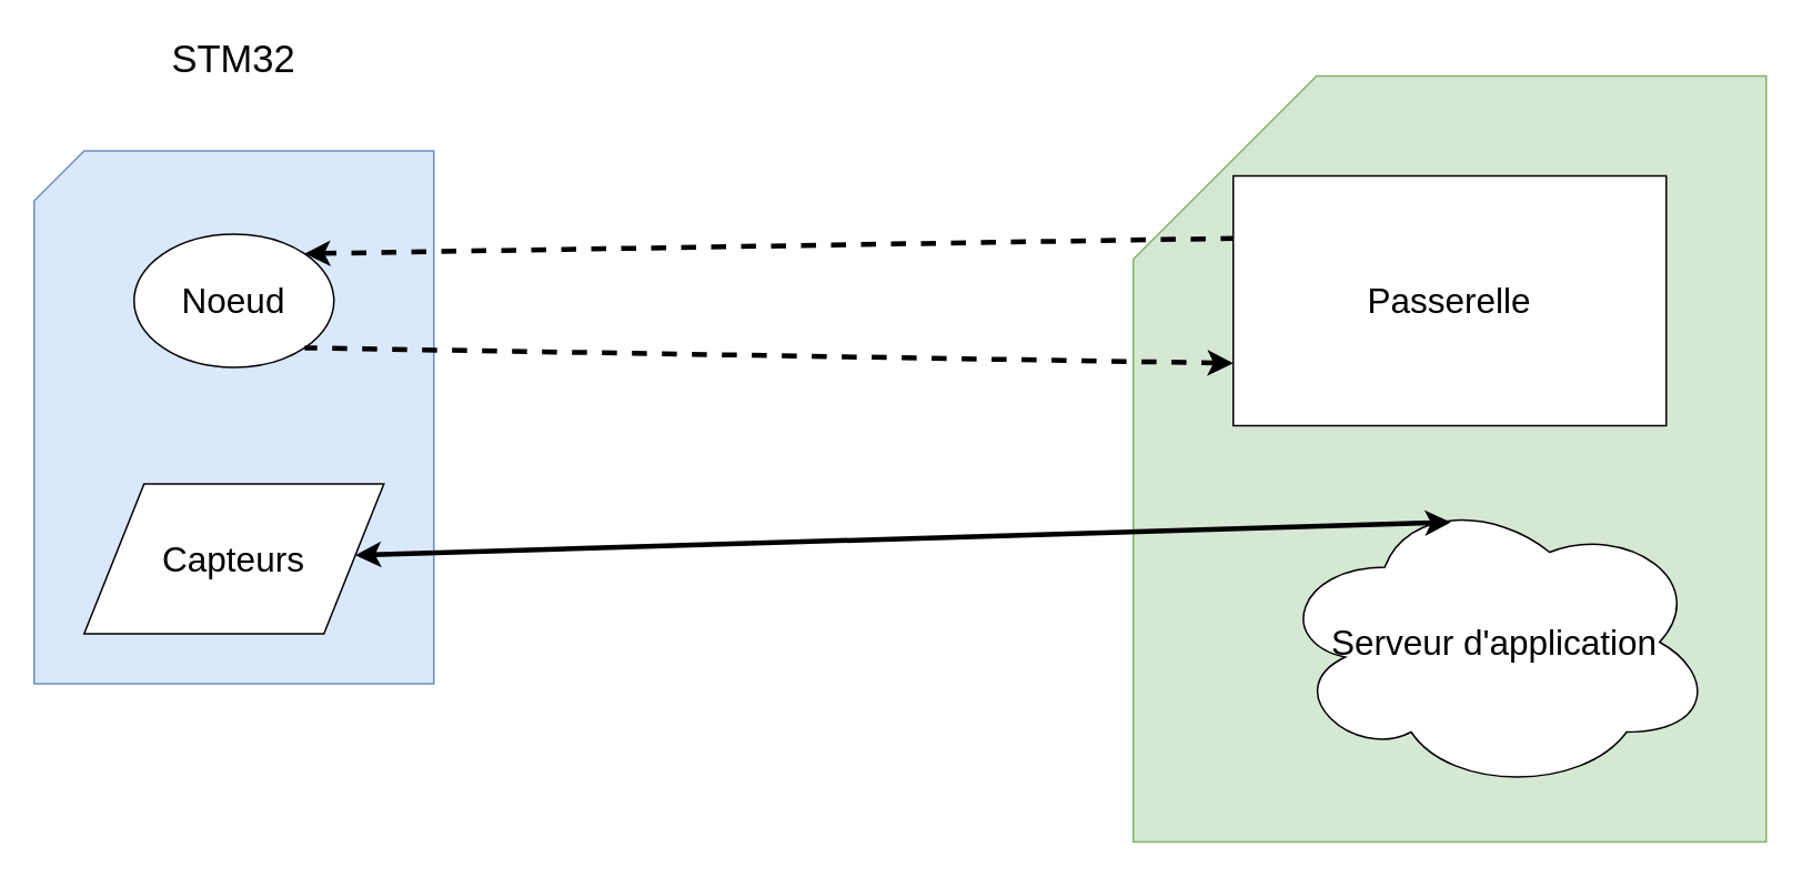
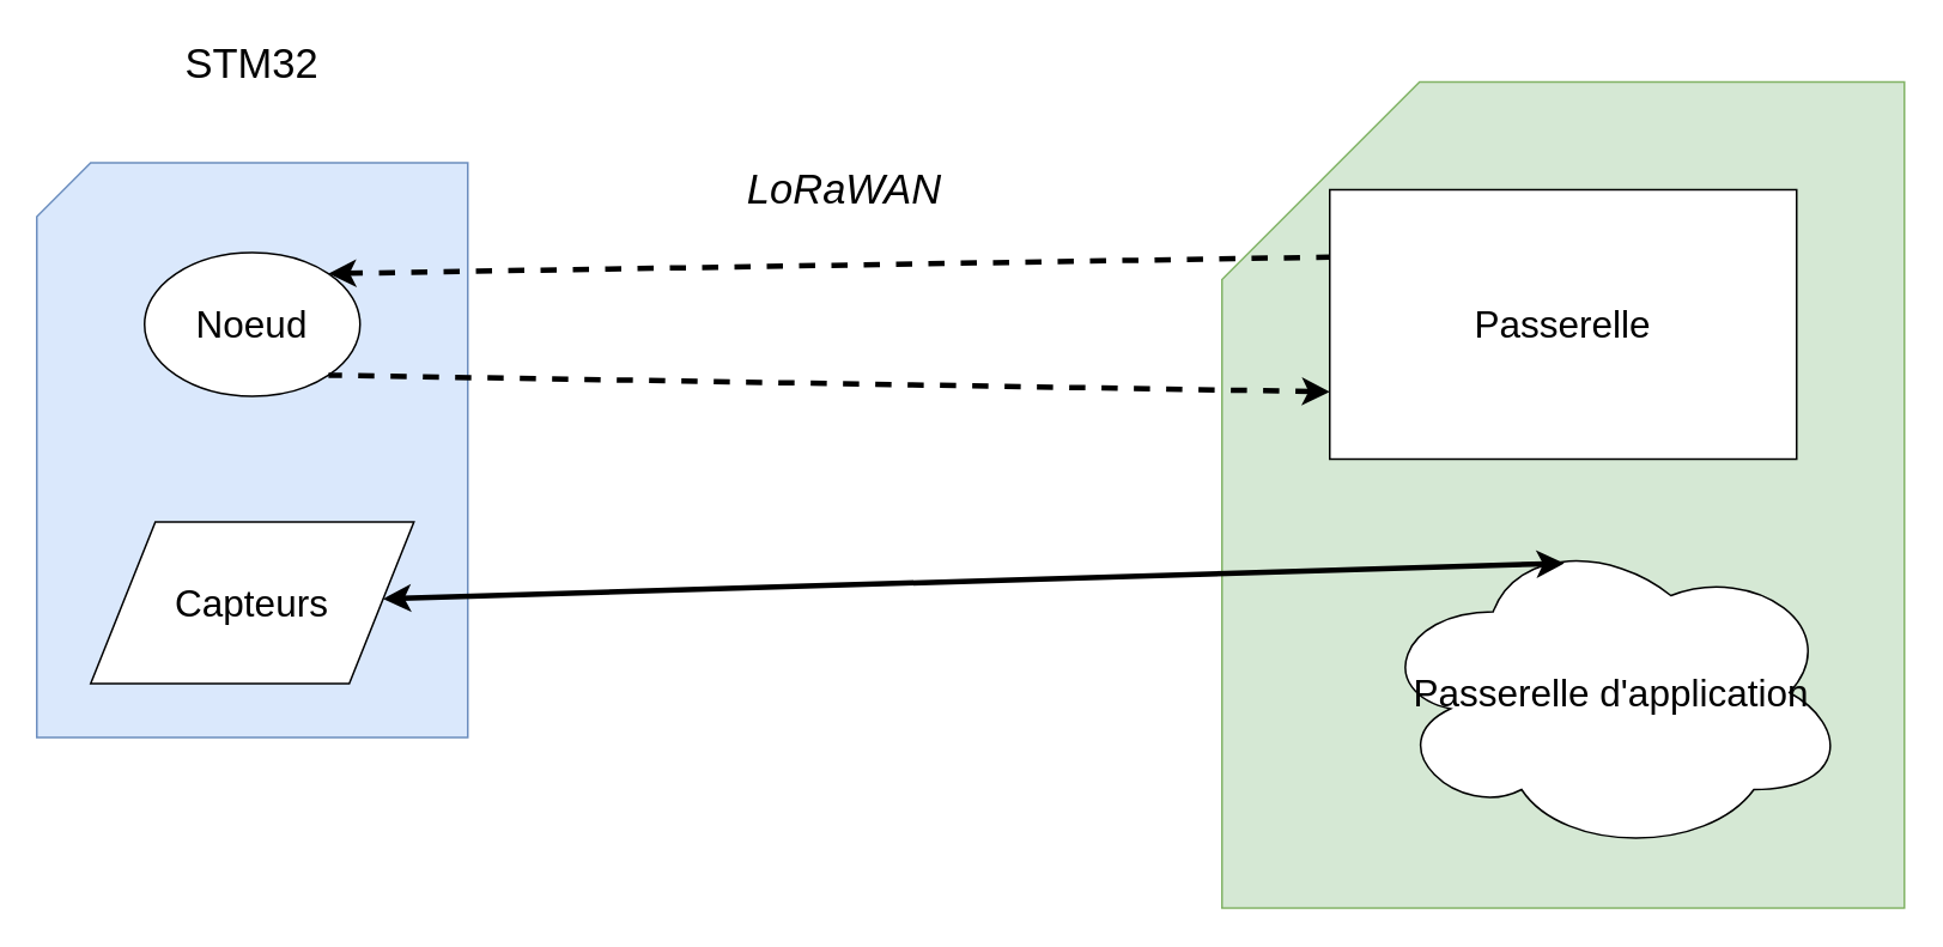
  <mxCell id="0" />
  <mxCell id="1" parent="0" />
  <mxCell id="2" value="" style="shape=card;whiteSpace=wrap;html=1;fillColor=#d5e8d4;strokeColor=#82b366;size=110;" vertex="1" parent="1"><mxGeometry x="680" y="45" width="380" height="460" as="geometry" /></mxCell>
  <mxCell id="3" value="&lt;font style=&quot;font-size: 21px&quot;&gt;Passerelle &lt;/font&gt;" style="rounded=0;whiteSpace=wrap;html=1;" vertex="1" parent="1"><mxGeometry x="740" y="105" width="260" height="150" as="geometry" /></mxCell>
- <mxCell id="4" value="&lt;font style=&quot;font-size: 21px&quot;&gt;Serveur d'application&lt;/font&gt;" style="ellipse;shape=cloud;whiteSpace=wrap;html=1;" vertex="1" parent="1"><mxGeometry x="765" y="295" width="264" height="180" as="geometry" /></mxCell>
+ <mxCell id="4" value="&lt;font style=&quot;font-size: 21px&quot;&gt;Passerelle d'application&lt;/font&gt;" style="ellipse;shape=cloud;whiteSpace=wrap;html=1;" vertex="1" parent="1"><mxGeometry x="765" y="295" width="264" height="180" as="geometry" /></mxCell>
  <mxCell id="5" value="" style="shape=card;whiteSpace=wrap;html=1;fillColor=#dae8fc;strokeColor=#6c8ebf;" vertex="1" parent="1"><mxGeometry x="20" y="90" width="240" height="320" as="geometry" /></mxCell>
  <mxCell id="6" value="&lt;font style=&quot;font-size: 21px&quot;&gt;Noeud&lt;/font&gt;" style="ellipse;whiteSpace=wrap;html=1;" vertex="1" parent="1"><mxGeometry x="80" y="140" width="120" height="80" as="geometry" /></mxCell>
  <mxCell id="7" value="" style="endArrow=none;dashed=1;html=1;strokeWidth=3;entryX=0;entryY=0.25;entryDx=0;entryDy=0;exitX=1;exitY=0;exitDx=0;exitDy=0;startArrow=classic;startFill=1;" edge="1" parent="1" source="6" target="3"><mxGeometry width="50" height="50" relative="1" as="geometry"><mxPoint x="330" y="350" as="sourcePoint" /><mxPoint x="320" y="240" as="targetPoint" /></mxGeometry></mxCell>
  <mxCell id="8" value="" style="endArrow=none;dashed=1;html=1;strokeWidth=3;entryX=1;entryY=1;entryDx=0;entryDy=0;exitX=0;exitY=0.75;exitDx=0;exitDy=0;startArrow=classic;startFill=1;" edge="1" parent="1" source="3" target="6"><mxGeometry width="50" height="50" relative="1" as="geometry"><mxPoint x="59.926" y="568.216" as="sourcePoint" /><mxPoint x="567.5" y="491.5" as="targetPoint" /></mxGeometry></mxCell>
  <mxCell id="9" value="&lt;font style=&quot;font-size: 21px&quot;&gt;Capteurs&lt;/font&gt;" style="shape=parallelogram;perimeter=parallelogramPerimeter;whiteSpace=wrap;html=1;" vertex="1" parent="1"><mxGeometry x="50" y="290" width="180" height="90" as="geometry" /></mxCell>
  <mxCell id="10" value="" style="endArrow=classic;startArrow=classic;html=1;strokeWidth=3;exitX=0.4;exitY=0.1;exitDx=0;exitDy=0;exitPerimeter=0;" edge="1" parent="1" source="4" target="9"><mxGeometry width="50" height="50" relative="1" as="geometry"><mxPoint x="90" y="575" as="sourcePoint" /><mxPoint x="140" y="525" as="targetPoint" /></mxGeometry></mxCell>
  <mxCell id="11" value="&lt;font style=&quot;font-size: 23px&quot;&gt;STM32&lt;/font&gt;" style="text;html=1;strokeColor=none;fillColor=none;align=center;verticalAlign=middle;whiteSpace=wrap;rounded=0;" vertex="1" parent="1"><mxGeometry x="95" y="20" width="90" height="30" as="geometry" /></mxCell>
+ <mxCell id="12" value="&lt;i&gt;&lt;font style=&quot;font-size: 23px&quot;&gt;LoRaWAN&lt;/font&gt;&lt;/i&gt;" style="text;html=1;strokeColor=none;fillColor=none;align=center;verticalAlign=middle;whiteSpace=wrap;rounded=0;" vertex="1" parent="1"><mxGeometry x="420" y="82.5" width="100" height="45" as="geometry" /></mxCell>
